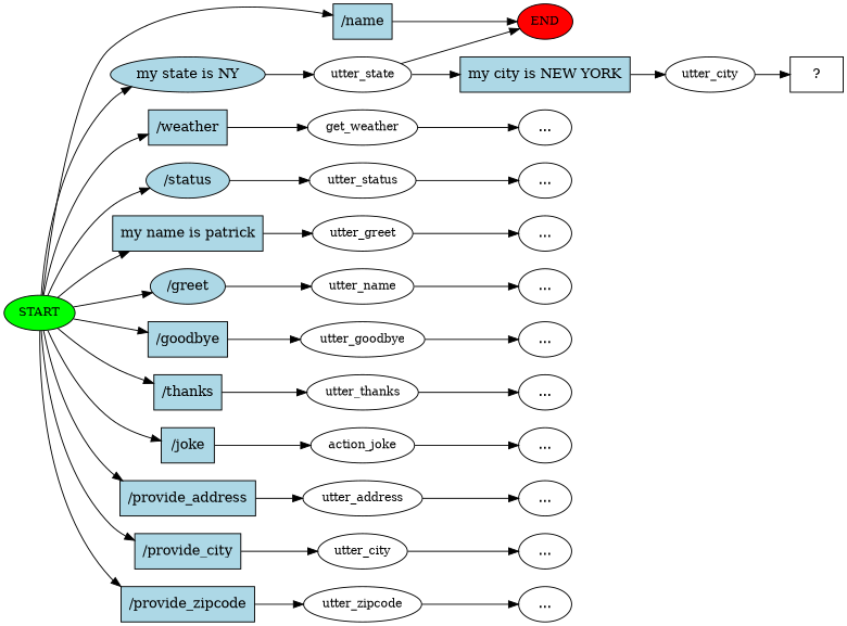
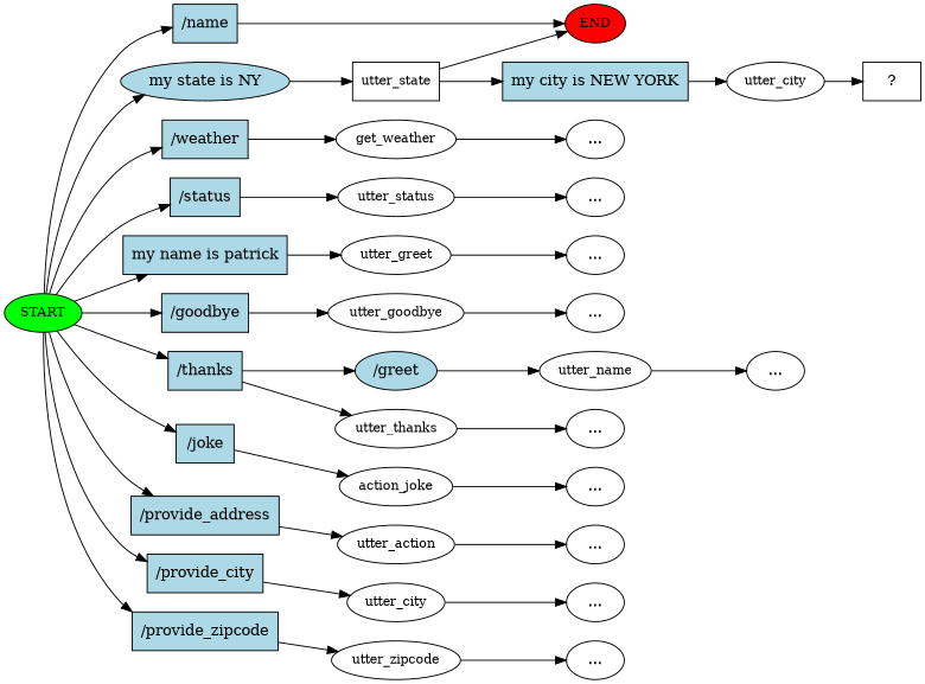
  digraph {
    rankdir=LR
    n1 [fillcolor=green fontsize=12 label=START style=filled]
    n2 [fillcolor=lightblue label="\/name" shape=rect style=filled]
    n3 [fillcolor=lightblue label="my\ state\ is\ NY" shape=ellipse style=filled]
    n4 [fillcolor=lightblue label="\/weather" shape=rect style=filled]
-   n5 [fillcolor=lightblue label="\/status" shape=ellipse style=filled]
+   n5 [fillcolor=lightblue label="\/status" shape=rect style=filled]
    n6 [fillcolor=lightblue label="my\ name\ is\ patrick" shape=rect style=filled]
    n7 [fillcolor=lightblue label="\/greet" shape=ellipse style=filled]
    n8 [fillcolor=lightblue label="\/goodbye" shape=rect style=filled]
    n9 [fillcolor=lightblue label="\/thanks" shape=rect style=filled]
    n10 [fillcolor=lightblue label="\/joke" shape=rect style=filled]
    n11 [fillcolor=lightblue label="\/provide_address" shape=rect style=filled]
    n12 [fillcolor=lightblue label="\/provide_city" shape=rect style=filled]
    n13 [fillcolor=lightblue label="\/provide_zipcode" shape=rect style=filled]
    n14 [fillcolor=red fontsize=12 label=END style=filled]
-   n15 [fontsize=12 label=utter_state]
+   n15 [fontsize=12 label=utter_state shape=box]
    n16 [fontsize=12 label=get_weather]
    n17 [fontsize=12 label=utter_status]
    n18 [fontsize=12 label=utter_greet]
    n19 [fontsize=12 label=utter_name]
    n20 [fontsize=12 label=utter_goodbye]
    n21 [fontsize=12 label=utter_thanks]
    n22 [fontsize=12 label=action_joke]
-   n23 [fontsize=12 label=utter_address]
+   n23 [fontsize=12 label=utter_action]
    n24 [fontsize=12 label=utter_city]
    n25 [fontsize=12 label=utter_zipcode]
    n26 [fillcolor=lightblue label="my\ city\ is\ NEW\ YORK" shape=rect style=filled]
    n27 [fontsize=12 label=utter_city]
    n28 [label="..."]
    n29 [label="..."]
    n30 [label="..."]
    n31 [label="..."]
    n32 [label="..."]
    n33 [label="..."]
    n34 [label="..."]
    n35 [label="..."]
    n36 [label="..."]
    n37 [label="..."]
    n38 [label="  ?  " shape=rect]
    n1 -> n2
    n1 -> n3
    n1 -> n4
    n1 -> n5
    n1 -> n6
-   n1 -> n7
+   n9 -> n7
    n1 -> n8
    n1 -> n9
    n1 -> n10
    n1 -> n11
    n1 -> n12
    n1 -> n13
    n2 -> n14
    n3 -> n15
    n4 -> n16
    n5 -> n17
    n6 -> n18
    n7 -> n19
    n8 -> n20
    n9 -> n21
    n10 -> n22
    n11 -> n23
    n12 -> n24
    n13 -> n25
    n15 -> n14
    n15 -> n26
    n16 -> n28
    n17 -> n29
    n18 -> n30
    n19 -> n31
    n20 -> n32
    n21 -> n33
    n22 -> n34
    n23 -> n35
    n24 -> n36
    n25 -> n37
    n26 -> n27
    n27 -> n38
  }
